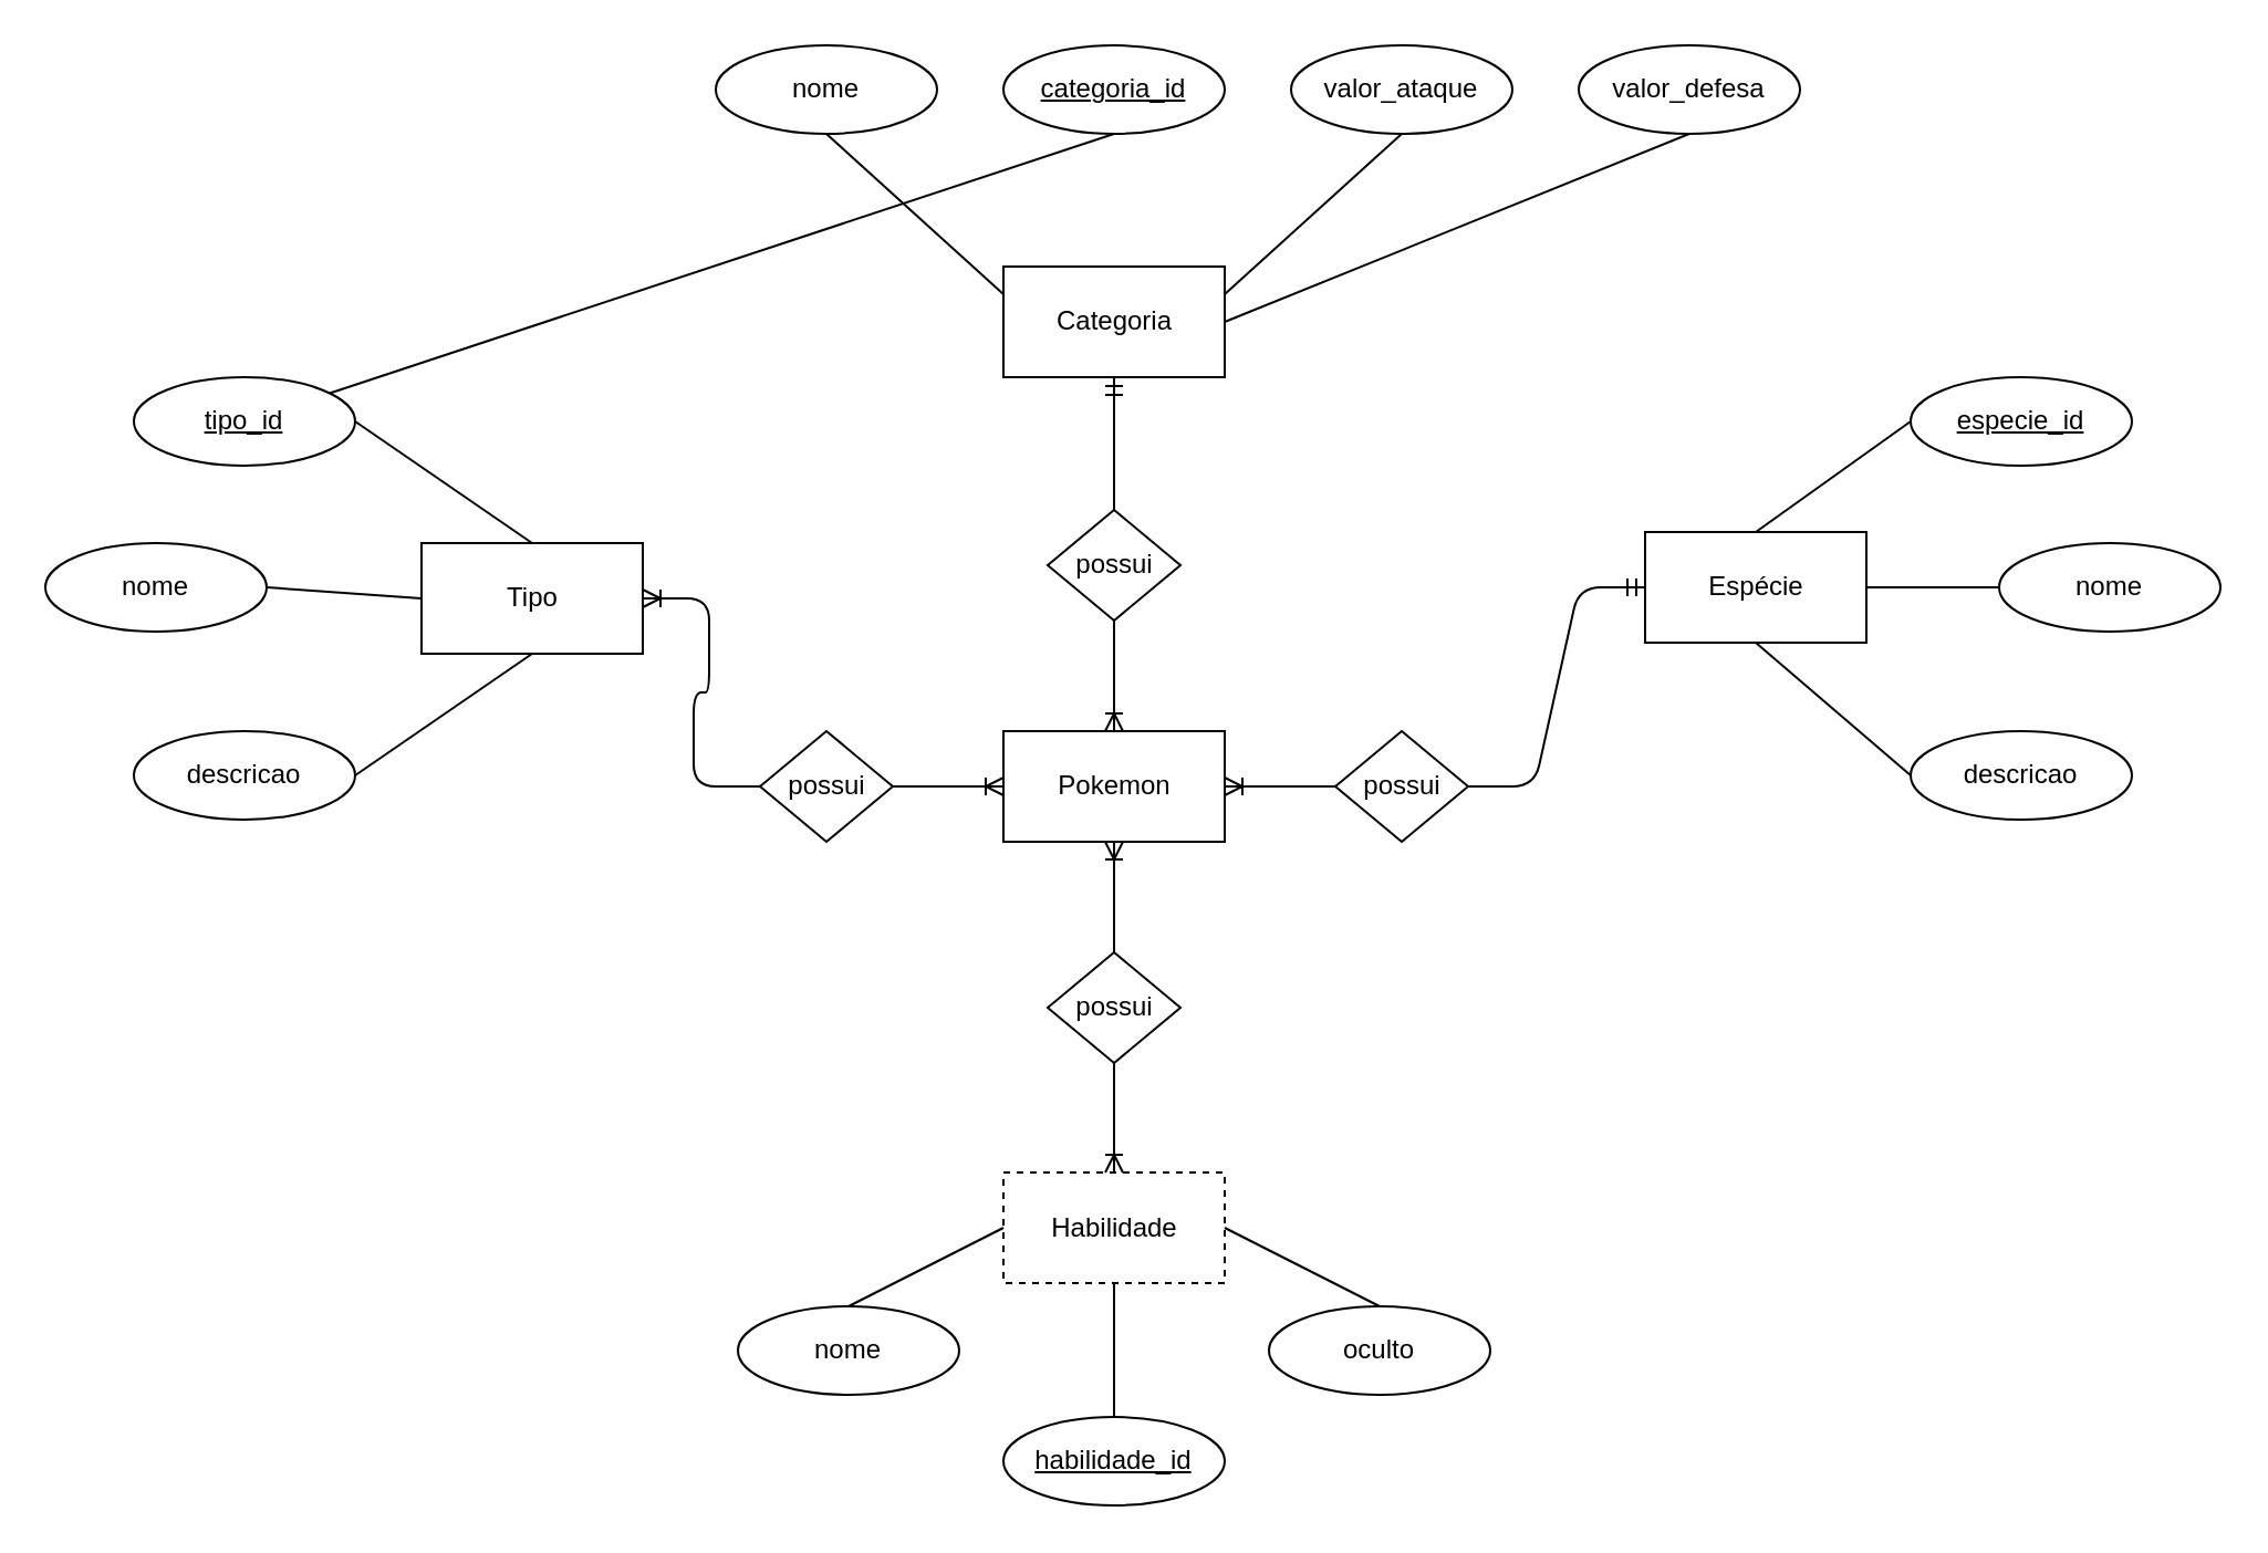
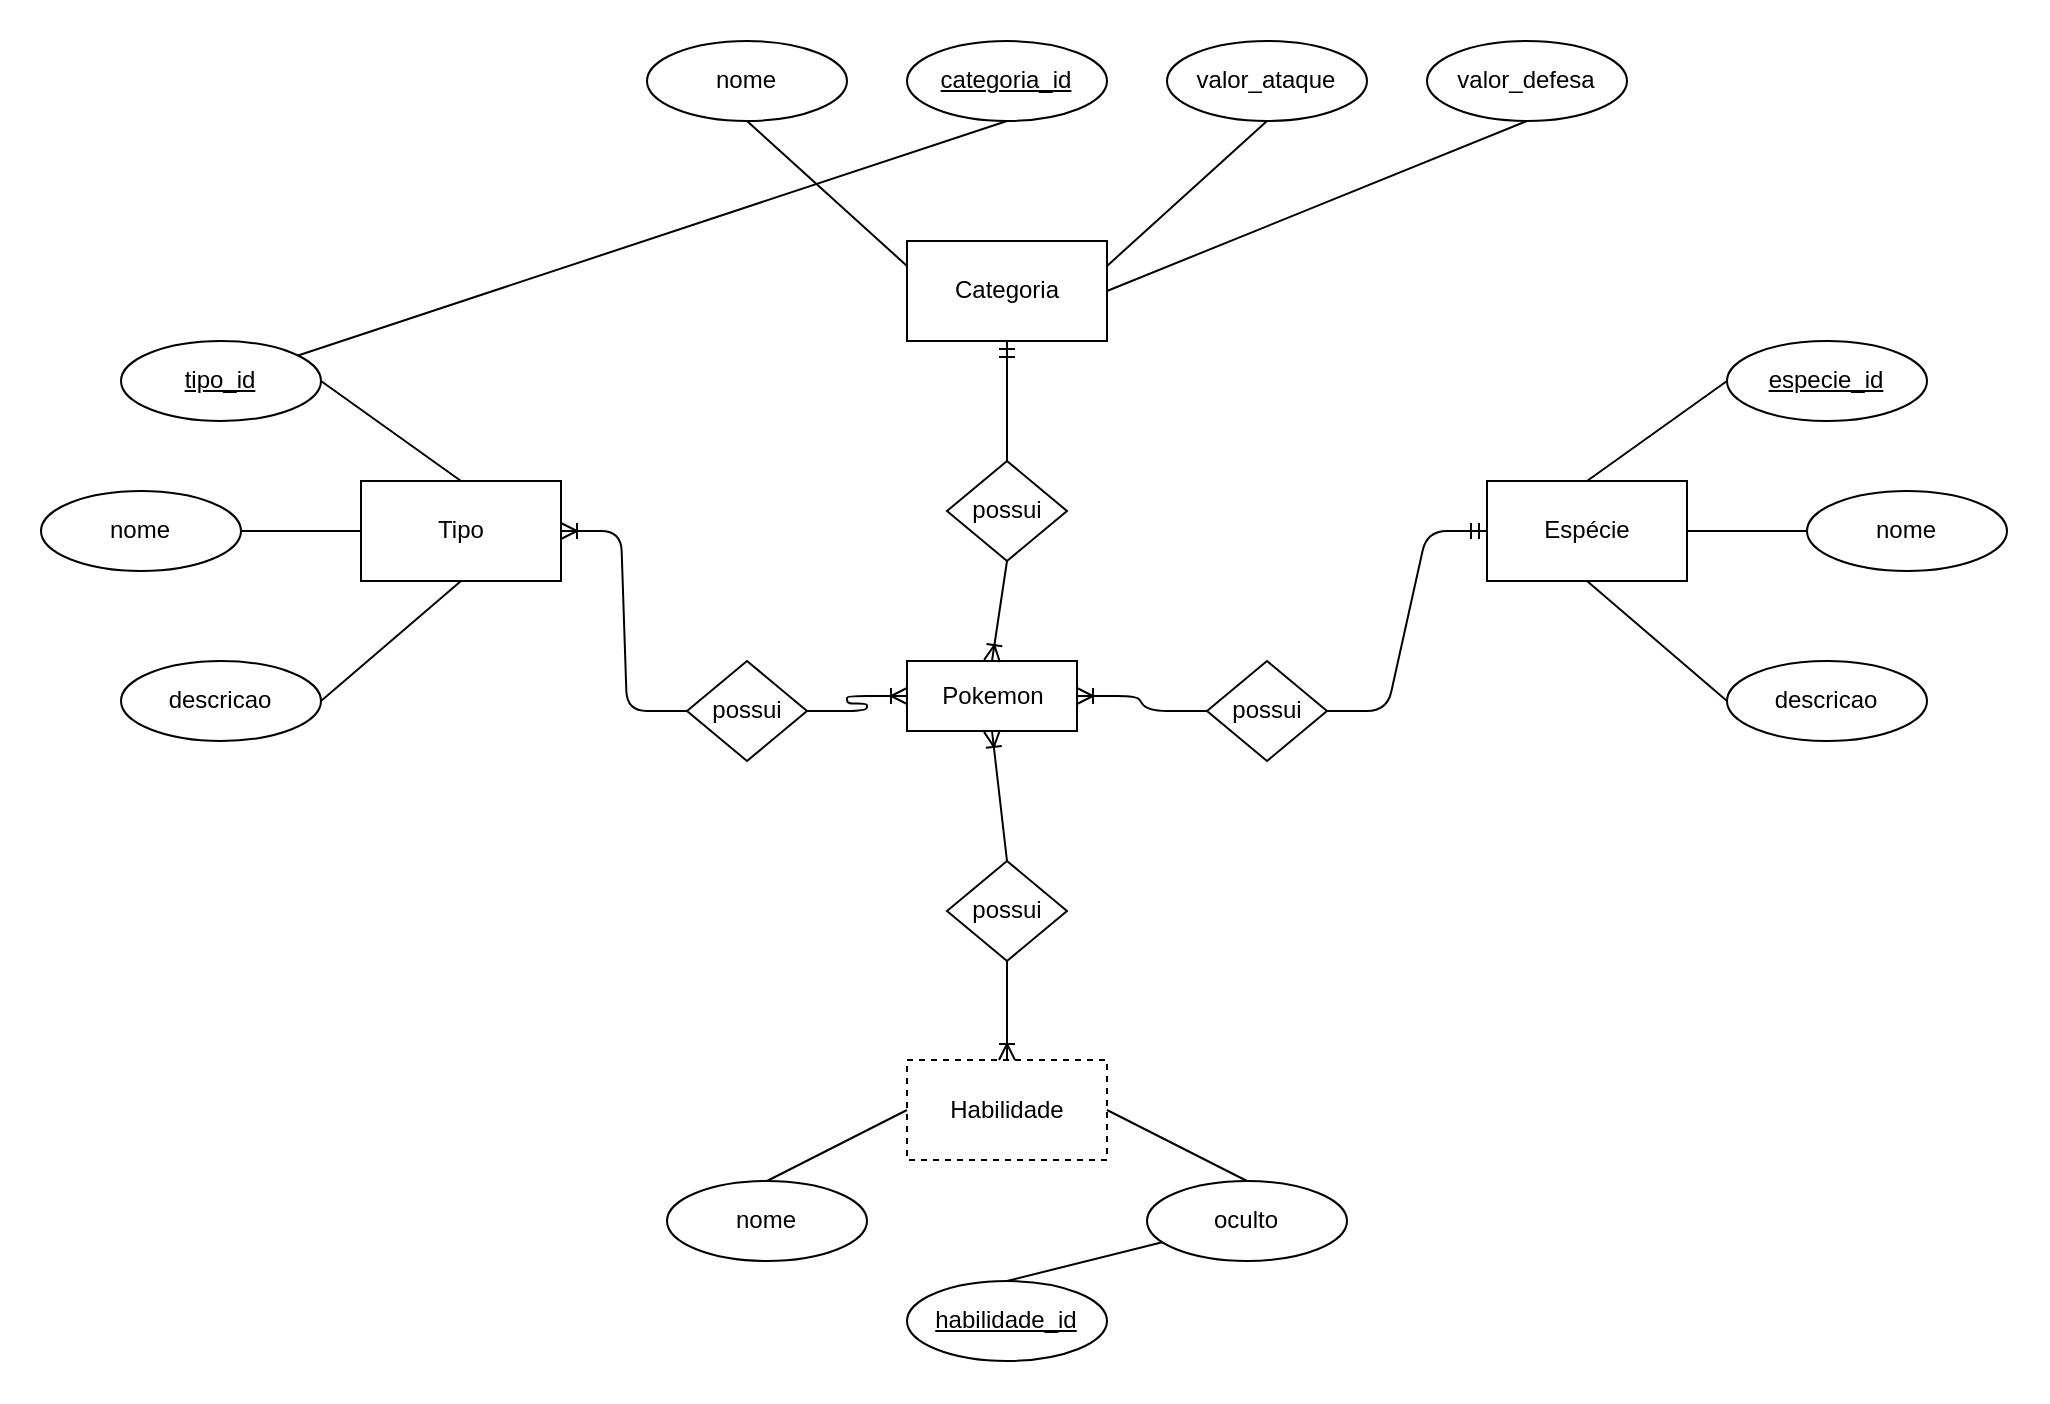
  <mxCell id="0" />
  <mxCell id="1" parent="0" />
- <mxCell id="2" value="Pokemon" style="html=1;dashed=0;whitespace=wrap;" parent="1" vertex="1"><mxGeometry x="453" y="330" width="100" height="50" as="geometry" /></mxCell>
+ <mxCell id="2" value="Pokemon" style="html=1;dashed=0;whitespace=wrap;" parent="1" vertex="1"><mxGeometry x="453" y="330" width="85" height="35" as="geometry" /></mxCell>
  <mxCell id="3" value="possui" style="shape=rhombus;html=1;dashed=0;whitespace=wrap;perimeter=rhombusPerimeter;" parent="1" vertex="1"><mxGeometry x="603" y="330" width="60" height="50" as="geometry" /></mxCell>
  <mxCell id="4" value="Espécie" style="html=1;dashed=0;whitespace=wrap;" parent="1" vertex="1"><mxGeometry x="743" y="240" width="100" height="50" as="geometry" /></mxCell>
  <mxCell id="5" value="possui" style="shape=rhombus;html=1;dashed=0;whitespace=wrap;perimeter=rhombusPerimeter;" parent="1" vertex="1"><mxGeometry x="473" y="230" width="60" height="50" as="geometry" /></mxCell>
  <mxCell id="6" value="Categoria" style="html=1;dashed=0;whitespace=wrap;" parent="1" vertex="1"><mxGeometry x="453" y="120" width="100" height="50" as="geometry" /></mxCell>
  <mxCell id="7" value="possui" style="shape=rhombus;html=1;dashed=0;whitespace=wrap;perimeter=rhombusPerimeter;" parent="1" vertex="1"><mxGeometry x="343" y="330" width="60" height="50" as="geometry" /></mxCell>
- <mxCell id="8" value="Tipo" style="html=1;dashed=0;whitespace=wrap;" parent="1" vertex="1"><mxGeometry x="190" y="245" width="100" height="50" as="geometry" /></mxCell>
+ <mxCell id="8" value="Tipo" style="html=1;dashed=0;whitespace=wrap;" parent="1" vertex="1"><mxGeometry x="180" y="240" width="100" height="50" as="geometry" /></mxCell>
  <mxCell id="9" value="possui" style="shape=rhombus;html=1;dashed=0;whitespace=wrap;perimeter=rhombusPerimeter;" parent="1" vertex="1"><mxGeometry x="473" y="430" width="60" height="50" as="geometry" /></mxCell>
  <mxCell id="10" value="Habilidade" style="html=1;dashed=1;whitespace=wrap;" parent="1" vertex="1"><mxGeometry x="453" y="529.5" width="100" height="50" as="geometry" /></mxCell>
  <mxCell id="11" value="categoria_id" style="ellipse;whiteSpace=wrap;html=1;align=center;fontStyle=4;" parent="1" vertex="1"><mxGeometry x="453" y="20" width="100" height="40" as="geometry" /></mxCell>
  <mxCell id="12" value="nome" style="ellipse;whiteSpace=wrap;html=1;align=center;" parent="1" vertex="1"><mxGeometry x="323" y="20" width="100" height="40" as="geometry" /></mxCell>
  <mxCell id="13" value="valor_ataque" style="ellipse;whiteSpace=wrap;html=1;align=center;" vertex="1" parent="1"><mxGeometry x="583" y="20" width="100" height="40" as="geometry" /></mxCell>
  <mxCell id="14" value="valor_defesa" style="ellipse;whiteSpace=wrap;html=1;align=center;" vertex="1" parent="1"><mxGeometry x="713" y="20" width="100" height="40" as="geometry" /></mxCell>
  <mxCell id="15" value="tipo_id" style="ellipse;whiteSpace=wrap;html=1;align=center;fontStyle=4;" vertex="1" parent="1"><mxGeometry x="60" y="170" width="100" height="40" as="geometry" /></mxCell>
  <mxCell id="16" value="nome" style="ellipse;whiteSpace=wrap;html=1;align=center;" vertex="1" parent="1"><mxGeometry x="20" y="245" width="100" height="40" as="geometry" /></mxCell>
  <mxCell id="17" value="descricao" style="ellipse;whiteSpace=wrap;html=1;align=center;" vertex="1" parent="1"><mxGeometry x="60" y="330" width="100" height="40" as="geometry" /></mxCell>
  <mxCell id="18" value="especie_id" style="ellipse;whiteSpace=wrap;html=1;align=center;fontStyle=4;" vertex="1" parent="1"><mxGeometry x="863" y="170" width="100" height="40" as="geometry" /></mxCell>
  <mxCell id="19" value="nome" style="ellipse;whiteSpace=wrap;html=1;align=center;" vertex="1" parent="1"><mxGeometry x="903" y="245" width="100" height="40" as="geometry" /></mxCell>
  <mxCell id="20" value="descricao" style="ellipse;whiteSpace=wrap;html=1;align=center;" vertex="1" parent="1"><mxGeometry x="863" y="330" width="100" height="40" as="geometry" /></mxCell>
  <mxCell id="21" value="habilidade_id" style="ellipse;whiteSpace=wrap;html=1;align=center;fontStyle=4;" vertex="1" parent="1"><mxGeometry x="453" y="640" width="100" height="40" as="geometry" /></mxCell>
  <mxCell id="22" value="nome" style="ellipse;whiteSpace=wrap;html=1;align=center;" vertex="1" parent="1"><mxGeometry x="333" y="590" width="100" height="40" as="geometry" /></mxCell>
  <mxCell id="23" value="oculto" style="ellipse;whiteSpace=wrap;html=1;align=center;" vertex="1" parent="1"><mxGeometry x="573" y="590" width="100" height="40" as="geometry" /></mxCell>
  <mxCell id="24" value="" style="endArrow=none;html=1;exitX=0.5;exitY=1;exitDx=0;exitDy=0;entryX=0;entryY=0.25;entryDx=0;entryDy=0;" edge="1" parent="1" source="12" target="6"><mxGeometry width="50" height="50" relative="1" as="geometry"><mxPoint x="253" y="70" as="sourcePoint" /><mxPoint x="463" y="155" as="targetPoint" /></mxGeometry></mxCell>
  <mxCell id="25" value="" style="endArrow=none;html=1;exitX=0.5;exitY=1;exitDx=0;exitDy=0;" edge="1" parent="1" source="11" target="15"><mxGeometry width="50" height="50" relative="1" as="geometry"><mxPoint x="383" y="70" as="sourcePoint" /><mxPoint x="463" y="142.5" as="targetPoint" /></mxGeometry></mxCell>
  <mxCell id="26" value="" style="endArrow=none;html=1;exitX=0.5;exitY=1;exitDx=0;exitDy=0;entryX=1;entryY=0.25;entryDx=0;entryDy=0;" edge="1" parent="1" source="13" target="6"><mxGeometry width="50" height="50" relative="1" as="geometry"><mxPoint x="393" y="80" as="sourcePoint" /><mxPoint x="473" y="152.5" as="targetPoint" /></mxGeometry></mxCell>
  <mxCell id="27" value="" style="endArrow=none;html=1;exitX=0.5;exitY=1;exitDx=0;exitDy=0;entryX=1;entryY=0.5;entryDx=0;entryDy=0;" edge="1" parent="1" source="14" target="6"><mxGeometry width="50" height="50" relative="1" as="geometry"><mxPoint x="643" y="70" as="sourcePoint" /><mxPoint x="563" y="142.5" as="targetPoint" /></mxGeometry></mxCell>
  <mxCell id="28" value="" style="endArrow=none;html=1;entryX=0.5;entryY=1;entryDx=0;entryDy=0;exitX=1;exitY=0.5;exitDx=0;exitDy=0;" edge="1" parent="1" source="17" target="8"><mxGeometry width="50" height="50" relative="1" as="geometry"><mxPoint x="270" y="320" as="sourcePoint" /><mxPoint x="320" y="270" as="targetPoint" /></mxGeometry></mxCell>
  <mxCell id="29" value="" style="endArrow=none;html=1;entryX=1;entryY=0.5;entryDx=0;entryDy=0;exitX=0;exitY=0.5;exitDx=0;exitDy=0;" edge="1" parent="1" source="8" target="16"><mxGeometry width="50" height="50" relative="1" as="geometry"><mxPoint x="170" y="360" as="sourcePoint" /><mxPoint x="240" y="300" as="targetPoint" /></mxGeometry></mxCell>
  <mxCell id="30" value="" style="endArrow=none;html=1;exitX=0.5;exitY=0;exitDx=0;exitDy=0;" edge="1" parent="1" source="8"><mxGeometry width="50" height="50" relative="1" as="geometry"><mxPoint x="190" y="275" as="sourcePoint" /><mxPoint x="160" y="190" as="targetPoint" /></mxGeometry></mxCell>
  <mxCell id="31" value="" style="endArrow=none;html=1;entryX=0;entryY=0.5;entryDx=0;entryDy=0;exitX=1;exitY=0.5;exitDx=0;exitDy=0;" edge="1" parent="1" source="4" target="19"><mxGeometry width="50" height="50" relative="1" as="geometry"><mxPoint x="833" y="330" as="sourcePoint" /><mxPoint x="883" y="280" as="targetPoint" /></mxGeometry></mxCell>
  <mxCell id="32" value="" style="endArrow=none;html=1;entryX=0;entryY=0.5;entryDx=0;entryDy=0;exitX=0.5;exitY=1;exitDx=0;exitDy=0;" edge="1" parent="1" source="4" target="20"><mxGeometry width="50" height="50" relative="1" as="geometry"><mxPoint x="853" y="275" as="sourcePoint" /><mxPoint x="913" y="275" as="targetPoint" /></mxGeometry></mxCell>
  <mxCell id="33" value="" style="endArrow=none;html=1;entryX=0;entryY=0.5;entryDx=0;entryDy=0;exitX=0.5;exitY=0;exitDx=0;exitDy=0;" edge="1" parent="1" source="4" target="18"><mxGeometry width="50" height="50" relative="1" as="geometry"><mxPoint x="853" y="275" as="sourcePoint" /><mxPoint x="913" y="275" as="targetPoint" /></mxGeometry></mxCell>
- <mxCell id="34" value="" style="endArrow=none;html=1;entryX=0.5;entryY=1;entryDx=0;entryDy=0;exitX=0.5;exitY=0;exitDx=0;exitDy=0;" edge="1" parent="1" source="21" target="10"><mxGeometry width="50" height="50" relative="1" as="geometry"><mxPoint x="483" y="620" as="sourcePoint" /><mxPoint x="533" y="570" as="targetPoint" /></mxGeometry></mxCell>
+ <mxCell id="34" value="" style="endArrow=none;html=1;exitX=0.5;exitY=0;exitDx=0;exitDy=0;" edge="1" parent="1" source="21" target="23"><mxGeometry width="50" height="50" relative="1" as="geometry"><mxPoint x="483" y="620" as="sourcePoint" /><mxPoint x="533" y="570" as="targetPoint" /></mxGeometry></mxCell>
  <mxCell id="35" value="" style="endArrow=none;html=1;entryX=1;entryY=0.5;entryDx=0;entryDy=0;exitX=0.5;exitY=0;exitDx=0;exitDy=0;" edge="1" parent="1" source="23" target="10"><mxGeometry width="50" height="50" relative="1" as="geometry"><mxPoint x="513" y="650" as="sourcePoint" /><mxPoint x="513" y="589.5" as="targetPoint" /></mxGeometry></mxCell>
  <mxCell id="36" value="" style="endArrow=none;html=1;entryX=0;entryY=0.5;entryDx=0;entryDy=0;exitX=0.5;exitY=0;exitDx=0;exitDy=0;" edge="1" parent="1" source="22" target="10"><mxGeometry width="50" height="50" relative="1" as="geometry"><mxPoint x="633" y="600" as="sourcePoint" /><mxPoint x="563" y="564.5" as="targetPoint" /></mxGeometry></mxCell>
  <mxCell id="37" value="" style="edgeStyle=entityRelationEdgeStyle;fontSize=12;html=1;endArrow=ERoneToMany;entryX=0;entryY=0.5;entryDx=0;entryDy=0;" edge="1" parent="1" source="7" target="2"><mxGeometry width="100" height="100" relative="1" as="geometry"><mxPoint x="403" y="400" as="sourcePoint" /><mxPoint x="503" y="300" as="targetPoint" /></mxGeometry></mxCell>
  <mxCell id="38" value="" style="edgeStyle=entityRelationEdgeStyle;fontSize=12;html=1;endArrow=ERoneToMany;entryX=1;entryY=0.5;entryDx=0;entryDy=0;exitX=0;exitY=0.5;exitDx=0;exitDy=0;" edge="1" parent="1" source="7" target="8"><mxGeometry width="100" height="100" relative="1" as="geometry"><mxPoint x="403" y="400" as="sourcePoint" /><mxPoint x="503" y="300" as="targetPoint" /></mxGeometry></mxCell>
  <mxCell id="39" value="" style="fontSize=12;html=1;endArrow=ERoneToMany;exitX=0.5;exitY=1;exitDx=0;exitDy=0;entryX=0.5;entryY=0;entryDx=0;entryDy=0;" edge="1" parent="1" source="9" target="10"><mxGeometry width="100" height="100" relative="1" as="geometry"><mxPoint x="443" y="520" as="sourcePoint" /><mxPoint x="543" y="420" as="targetPoint" /></mxGeometry></mxCell>
  <mxCell id="40" value="" style="fontSize=12;html=1;endArrow=ERoneToMany;exitX=0.5;exitY=0;exitDx=0;exitDy=0;entryX=0.5;entryY=1;entryDx=0;entryDy=0;" edge="1" parent="1" source="9" target="2"><mxGeometry width="100" height="100" relative="1" as="geometry"><mxPoint x="513" y="490" as="sourcePoint" /><mxPoint x="513" y="539.5" as="targetPoint" /></mxGeometry></mxCell>
  <mxCell id="41" value="" style="edgeStyle=entityRelationEdgeStyle;fontSize=12;html=1;endArrow=ERmandOne;entryX=0;entryY=0.5;entryDx=0;entryDy=0;exitX=1;exitY=0.5;exitDx=0;exitDy=0;" edge="1" parent="1" source="3" target="4"><mxGeometry width="100" height="100" relative="1" as="geometry"><mxPoint x="623" y="360" as="sourcePoint" /><mxPoint x="723" y="260" as="targetPoint" /></mxGeometry></mxCell>
  <mxCell id="42" value="" style="edgeStyle=entityRelationEdgeStyle;fontSize=12;html=1;endArrow=ERoneToMany;entryX=1;entryY=0.5;entryDx=0;entryDy=0;exitX=0;exitY=0.5;exitDx=0;exitDy=0;" edge="1" parent="1" source="3" target="2"><mxGeometry width="100" height="100" relative="1" as="geometry"><mxPoint x="473" y="430" as="sourcePoint" /><mxPoint x="573" y="330" as="targetPoint" /></mxGeometry></mxCell>
  <mxCell id="43" value="" style="fontSize=12;html=1;endArrow=ERoneToMany;entryX=0.5;entryY=0;entryDx=0;entryDy=0;exitX=0.5;exitY=1;exitDx=0;exitDy=0;" edge="1" parent="1" source="5" target="2"><mxGeometry width="100" height="100" relative="1" as="geometry"><mxPoint x="613" y="365" as="sourcePoint" /><mxPoint x="563" y="365" as="targetPoint" /></mxGeometry></mxCell>
  <mxCell id="44" value="" style="fontSize=12;html=1;endArrow=ERmandOne;entryX=0.5;entryY=1;entryDx=0;entryDy=0;exitX=0.5;exitY=0;exitDx=0;exitDy=0;" edge="1" parent="1" source="5" target="6"><mxGeometry width="100" height="100" relative="1" as="geometry"><mxPoint x="673" y="365" as="sourcePoint" /><mxPoint x="753" y="275" as="targetPoint" /></mxGeometry></mxCell>
